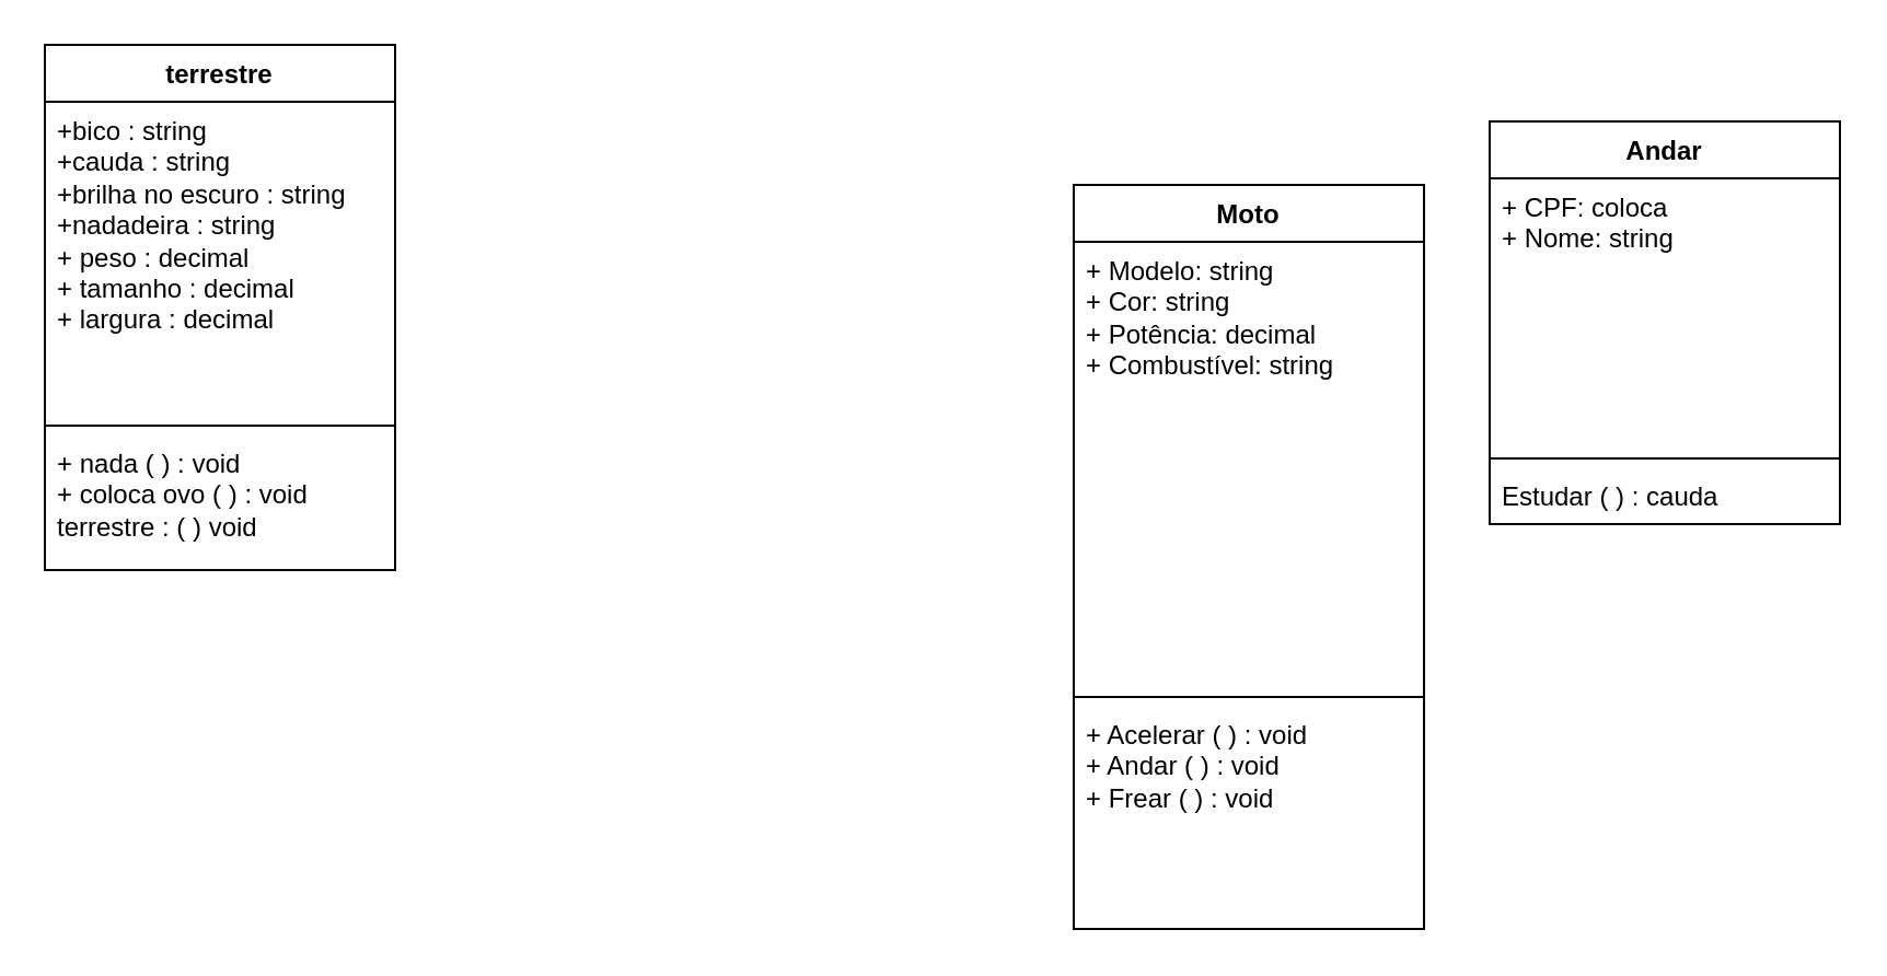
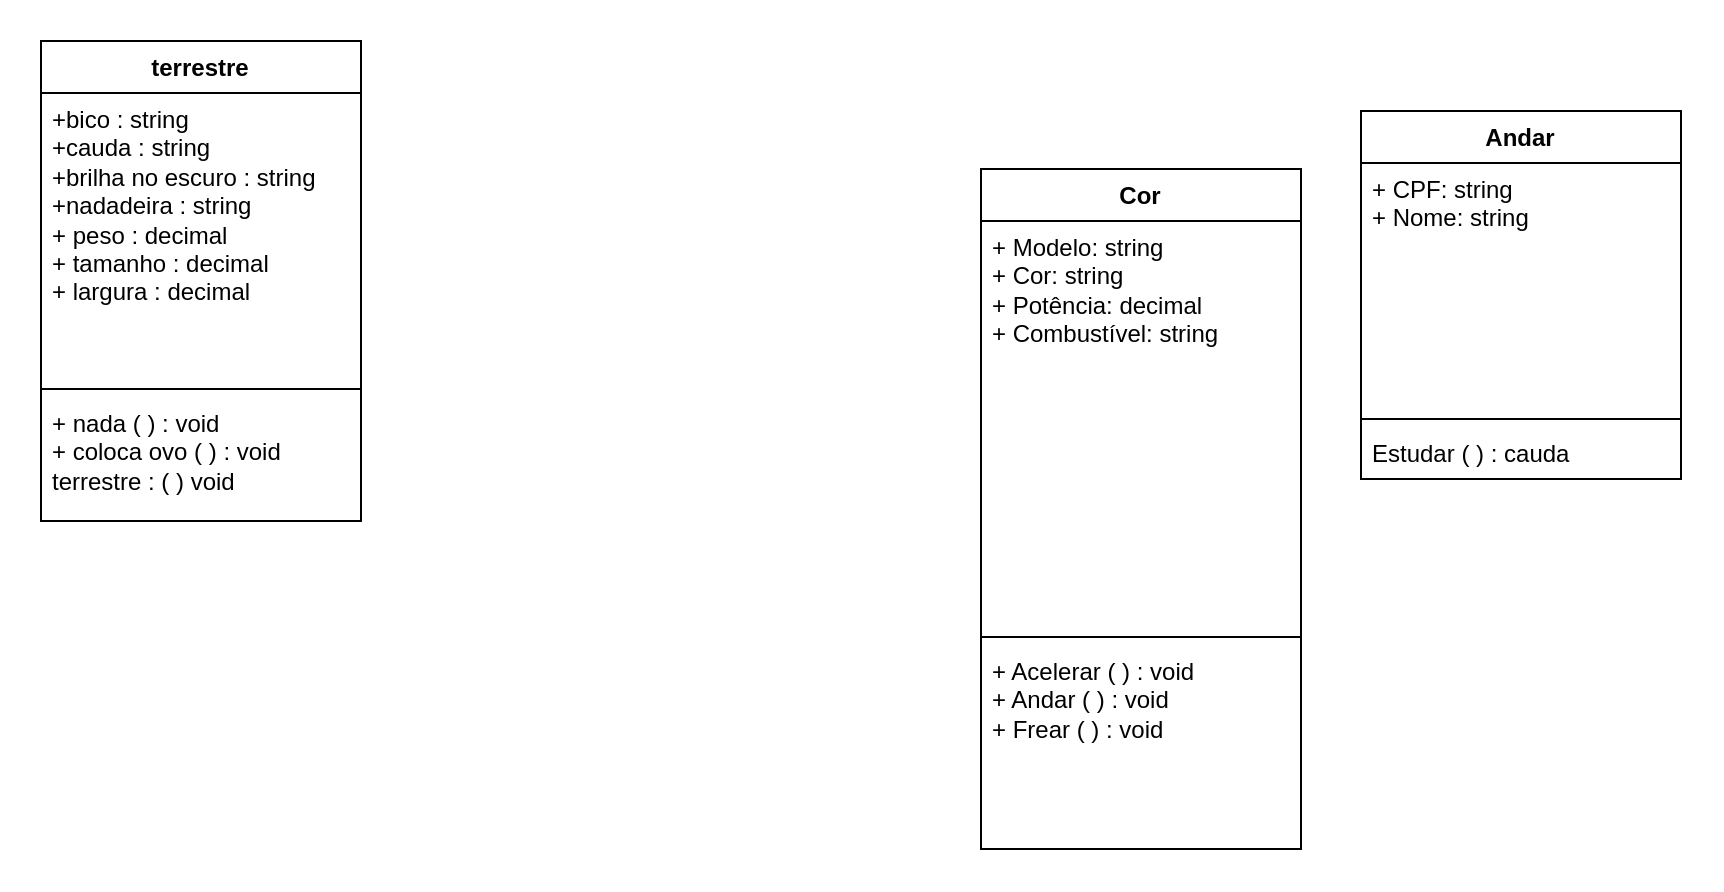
  <mxCell id="0" />
  <mxCell id="1" parent="0" />
  <mxCell id="2" value="&lt;font style=&quot;vertical-align: inherit;&quot;&gt;&lt;font style=&quot;vertical-align: inherit;&quot;&gt;&lt;font style=&quot;vertical-align: inherit;&quot;&gt;&lt;font style=&quot;vertical-align: inherit;&quot;&gt;Andar&lt;/font&gt;&lt;/font&gt;&lt;/font&gt;&lt;/font&gt;" style="swimlane;fontStyle=1;align=center;verticalAlign=top;childLayout=stackLayout;horizontal=1;startSize=26;horizontalStack=0;resizeParent=1;resizeParentMax=0;resizeLast=0;collapsible=1;marginBottom=0;whiteSpace=wrap;html=1;" parent="1" vertex="1"><mxGeometry x="680" y="55" width="160" height="184" as="geometry" /></mxCell>
- <mxCell id="3" value="&lt;font style=&quot;vertical-align: inherit;&quot;&gt;&lt;font style=&quot;vertical-align: inherit;&quot;&gt;&lt;font style=&quot;vertical-align: inherit;&quot;&gt;&lt;font style=&quot;vertical-align: inherit;&quot;&gt;+ CPF: coloca&lt;br&gt;&lt;/font&gt;&lt;/font&gt;&lt;font style=&quot;vertical-align: inherit;&quot;&gt;&lt;font style=&quot;vertical-align: inherit;&quot;&gt;+ Nome: string&lt;/font&gt;&lt;/font&gt;&lt;br&gt;&lt;/font&gt;&lt;/font&gt;" style="text;strokeColor=none;fillColor=none;align=left;verticalAlign=top;spacingLeft=4;spacingRight=4;overflow=hidden;rotatable=0;points=[[0,0.5],[1,0.5]];portConstraint=eastwest;whiteSpace=wrap;html=1;" parent="2" vertex="1"><mxGeometry y="26" width="160" height="124" as="geometry" /></mxCell>
+ <mxCell id="3" value="&lt;font style=&quot;vertical-align: inherit;&quot;&gt;&lt;font style=&quot;vertical-align: inherit;&quot;&gt;&lt;font style=&quot;vertical-align: inherit;&quot;&gt;&lt;font style=&quot;vertical-align: inherit;&quot;&gt;+ CPF: string&lt;br&gt;&lt;/font&gt;&lt;/font&gt;&lt;font style=&quot;vertical-align: inherit;&quot;&gt;&lt;font style=&quot;vertical-align: inherit;&quot;&gt;+ Nome: string&lt;/font&gt;&lt;/font&gt;&lt;br&gt;&lt;/font&gt;&lt;/font&gt;" style="text;strokeColor=none;fillColor=none;align=left;verticalAlign=top;spacingLeft=4;spacingRight=4;overflow=hidden;rotatable=0;points=[[0,0.5],[1,0.5]];portConstraint=eastwest;whiteSpace=wrap;html=1;" parent="2" vertex="1"><mxGeometry y="26" width="160" height="124" as="geometry" /></mxCell>
  <mxCell id="4" value="" style="line;strokeWidth=1;fillColor=none;align=left;verticalAlign=middle;spacingTop=-1;spacingLeft=3;spacingRight=3;rotatable=0;labelPosition=right;points=[];portConstraint=eastwest;strokeColor=inherit;" parent="2" vertex="1"><mxGeometry y="150" width="160" height="8" as="geometry" /></mxCell>
  <mxCell id="5" value="&lt;font style=&quot;vertical-align: inherit;&quot;&gt;&lt;font style=&quot;vertical-align: inherit;&quot;&gt;Estudar ( ) : cauda&lt;/font&gt;&lt;/font&gt;" style="text;strokeColor=none;fillColor=none;align=left;verticalAlign=top;spacingLeft=4;spacingRight=4;overflow=hidden;rotatable=0;points=[[0,0.5],[1,0.5]];portConstraint=eastwest;whiteSpace=wrap;html=1;" parent="2" vertex="1"><mxGeometry y="158" width="160" height="26" as="geometry" /></mxCell>
- <mxCell id="6" value="&lt;font style=&quot;vertical-align: inherit;&quot;&gt;&lt;font style=&quot;vertical-align: inherit;&quot;&gt;Moto&lt;/font&gt;&lt;/font&gt;" style="swimlane;fontStyle=1;align=center;verticalAlign=top;childLayout=stackLayout;horizontal=1;startSize=26;horizontalStack=0;resizeParent=1;resizeParentMax=0;resizeLast=0;collapsible=1;marginBottom=0;whiteSpace=wrap;html=1;" parent="1" vertex="1"><mxGeometry x="490" y="84" width="160" height="340" as="geometry" /></mxCell>
+ <mxCell id="6" value="&lt;font style=&quot;vertical-align: inherit;&quot;&gt;&lt;font style=&quot;vertical-align: inherit;&quot;&gt;Cor&lt;/font&gt;&lt;/font&gt;" style="swimlane;fontStyle=1;align=center;verticalAlign=top;childLayout=stackLayout;horizontal=1;startSize=26;horizontalStack=0;resizeParent=1;resizeParentMax=0;resizeLast=0;collapsible=1;marginBottom=0;whiteSpace=wrap;html=1;" parent="1" vertex="1"><mxGeometry x="490" y="84" width="160" height="340" as="geometry" /></mxCell>
  <mxCell id="7" value="&lt;font style=&quot;vertical-align: inherit;&quot;&gt;&lt;font style=&quot;vertical-align: inherit;&quot;&gt;&lt;font style=&quot;vertical-align: inherit;&quot;&gt;&lt;font style=&quot;vertical-align: inherit;&quot;&gt;&lt;font style=&quot;vertical-align: inherit;&quot;&gt;&lt;font style=&quot;vertical-align: inherit;&quot;&gt;&lt;font style=&quot;vertical-align: inherit;&quot;&gt;&lt;font style=&quot;vertical-align: inherit;&quot;&gt;&lt;font style=&quot;vertical-align: inherit;&quot;&gt;&lt;font style=&quot;vertical-align: inherit;&quot;&gt;&lt;font style=&quot;vertical-align: inherit;&quot;&gt;&lt;font style=&quot;vertical-align: inherit;&quot;&gt;&lt;font style=&quot;vertical-align: inherit;&quot;&gt;&lt;font style=&quot;vertical-align: inherit;&quot;&gt;+ Modelo: string &lt;/font&gt;&lt;/font&gt;&lt;/font&gt;&lt;/font&gt;&lt;/font&gt;&lt;/font&gt;&lt;br&gt;&lt;font style=&quot;vertical-align: inherit;&quot;&gt;&lt;font style=&quot;vertical-align: inherit;&quot;&gt;&lt;font style=&quot;vertical-align: inherit;&quot;&gt;&lt;font style=&quot;vertical-align: inherit;&quot;&gt;&lt;font style=&quot;vertical-align: inherit;&quot;&gt;&lt;font style=&quot;vertical-align: inherit;&quot;&gt;+ Cor: string &lt;/font&gt;&lt;/font&gt;&lt;/font&gt;&lt;/font&gt;&lt;/font&gt;&lt;/font&gt;&lt;br&gt;&lt;font style=&quot;vertical-align: inherit;&quot;&gt;&lt;font style=&quot;vertical-align: inherit;&quot;&gt;&lt;font style=&quot;vertical-align: inherit;&quot;&gt;&lt;font style=&quot;vertical-align: inherit;&quot;&gt;&lt;font style=&quot;vertical-align: inherit;&quot;&gt;&lt;font style=&quot;vertical-align: inherit;&quot;&gt;+ Potência: decimal &lt;/font&gt;&lt;/font&gt;&lt;/font&gt;&lt;/font&gt;&lt;/font&gt;&lt;/font&gt;&lt;br&gt;&lt;font style=&quot;vertical-align: inherit;&quot;&gt;&lt;font style=&quot;vertical-align: inherit;&quot;&gt;&lt;font style=&quot;vertical-align: inherit;&quot;&gt;&lt;font style=&quot;vertical-align: inherit;&quot;&gt;&lt;font style=&quot;vertical-align: inherit;&quot;&gt;&lt;font style=&quot;vertical-align: inherit;&quot;&gt;+ Combustível: string&lt;/font&gt;&lt;/font&gt;&lt;br&gt;&lt;/font&gt;&lt;/font&gt;&lt;/font&gt;&lt;/font&gt;&lt;br&gt;&lt;/font&gt;&lt;/font&gt;&lt;/font&gt;&lt;/font&gt;&lt;/font&gt;&lt;/font&gt;&lt;/font&gt;&lt;/font&gt;" style="text;strokeColor=none;fillColor=none;align=left;verticalAlign=top;spacingLeft=4;spacingRight=4;overflow=hidden;rotatable=0;points=[[0,0.5],[1,0.5]];portConstraint=eastwest;whiteSpace=wrap;html=1;" parent="6" vertex="1"><mxGeometry y="26" width="160" height="204" as="geometry" /></mxCell>
  <mxCell id="8" value="" style="line;strokeWidth=1;fillColor=none;align=left;verticalAlign=middle;spacingTop=-1;spacingLeft=3;spacingRight=3;rotatable=0;labelPosition=right;points=[];portConstraint=eastwest;strokeColor=inherit;" parent="6" vertex="1"><mxGeometry y="230" width="160" height="8" as="geometry" /></mxCell>
  <mxCell id="9" value="&lt;font style=&quot;vertical-align: inherit;&quot;&gt;&lt;font style=&quot;vertical-align: inherit;&quot;&gt;&lt;font style=&quot;vertical-align: inherit;&quot;&gt;&lt;font style=&quot;vertical-align: inherit;&quot;&gt;&lt;font style=&quot;vertical-align: inherit;&quot;&gt;&lt;font style=&quot;vertical-align: inherit;&quot;&gt;+ Acelerar ( ) : void&lt;br&gt;+ Andar ( ) : void&lt;br&gt;+ Frear ( ) : void&lt;br&gt;&lt;/font&gt;&lt;/font&gt;&lt;/font&gt;&lt;/font&gt;&lt;/font&gt;&lt;/font&gt;" style="text;strokeColor=none;fillColor=none;align=left;verticalAlign=top;spacingLeft=4;spacingRight=4;overflow=hidden;rotatable=0;points=[[0,0.5],[1,0.5]];portConstraint=eastwest;whiteSpace=wrap;html=1;" parent="6" vertex="1"><mxGeometry y="238" width="160" height="102" as="geometry" /></mxCell>
  <mxCell id="10" value="terrestre" style="swimlane;fontStyle=1;align=center;verticalAlign=top;childLayout=stackLayout;horizontal=1;startSize=26;horizontalStack=0;resizeParent=1;resizeParentMax=0;resizeLast=0;collapsible=1;marginBottom=0;whiteSpace=wrap;html=1;" vertex="1" parent="1"><mxGeometry x="20" y="20" width="160" height="240" as="geometry" /></mxCell>
  <mxCell id="11" value="+bico : string&lt;br style=&quot;border-color: var(--border-color);&quot;&gt;+cauda : string&lt;br style=&quot;border-color: var(--border-color);&quot;&gt;+brilha no escuro : string&amp;nbsp;&lt;br style=&quot;border-color: var(--border-color);&quot;&gt;+nadadeira : string&lt;br&gt;+ peso : decimal&lt;br&gt;+ tamanho : decimal&lt;br&gt;+ largura : decimal" style="text;strokeColor=none;fillColor=none;align=left;verticalAlign=top;spacingLeft=4;spacingRight=4;overflow=hidden;rotatable=0;points=[[0,0.5],[1,0.5]];portConstraint=eastwest;whiteSpace=wrap;html=1;" vertex="1" parent="10"><mxGeometry y="26" width="160" height="144" as="geometry" /></mxCell>
  <mxCell id="12" value="" style="line;strokeWidth=1;fillColor=none;align=left;verticalAlign=middle;spacingTop=-1;spacingLeft=3;spacingRight=3;rotatable=0;labelPosition=right;points=[];portConstraint=eastwest;strokeColor=inherit;" vertex="1" parent="10"><mxGeometry y="170" width="160" height="8" as="geometry" /></mxCell>
  <mxCell id="13" value="+ nada ( ) : void&lt;br&gt;+ coloca ovo ( ) : void&amp;nbsp;&lt;br&gt;terrestre : ( ) void" style="text;strokeColor=none;fillColor=none;align=left;verticalAlign=top;spacingLeft=4;spacingRight=4;overflow=hidden;rotatable=0;points=[[0,0.5],[1,0.5]];portConstraint=eastwest;whiteSpace=wrap;html=1;" vertex="1" parent="10"><mxGeometry y="178" width="160" height="62" as="geometry" /></mxCell>
